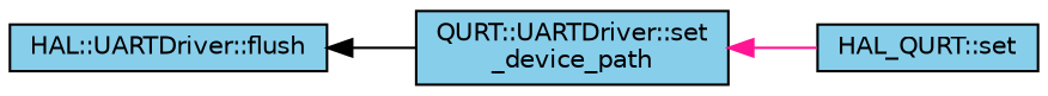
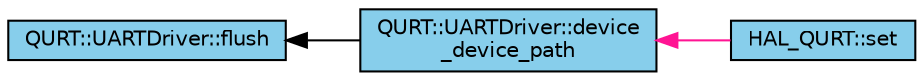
  digraph {
    rankdir=LR
    node [color=black fillcolor=skyblue fontname=Helvetica fontsize=10 shape=record style=filled]
    edge [dir=back fontname=Helvetica fontsize=10 labelfontname=Helvetica labelfontsize=10 style=solid]
-   n1 [fontcolor=black height=0.2 label="HAL::UARTDriver::flush" width=0.4]
-   n2 [height=0.2 label="QURT::UARTDriver::set\l_device_path" width=0.4]
+   n1 [fontcolor=black height=0.2 label="QURT::UARTDriver::flush" width=0.4]
+   n2 [height=0.2 label="QURT::UARTDriver::device\l_device_path" width=0.4]
    n3 [height=0.2 label="HAL_QURT::set" width=0.4]
    n1 -> n2 [color=black]
    n2 -> n3 [color=deeppink]
  }
